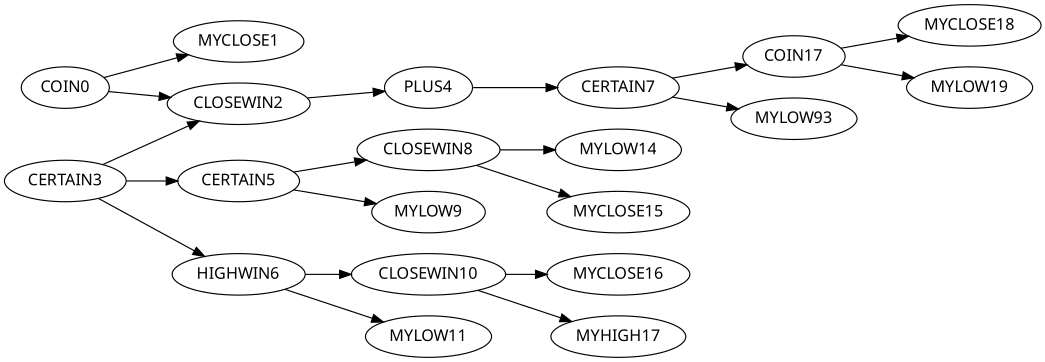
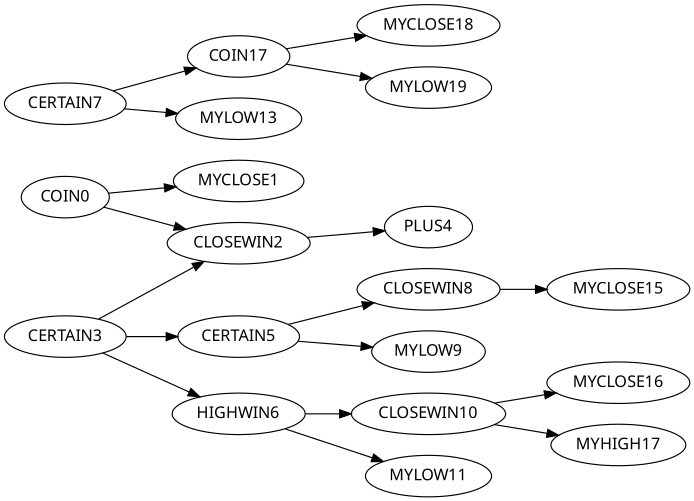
  digraph {
    fontname="Noto Sans"
    rankdir=LR
    node [fontname="Noto Sans"]
    edge [fontname="Noto Sans"]
    COIN0
    MYCLOSE1
    CLOSEWIN2
    PLUS4
    CERTAIN3
    CERTAIN5
    HIGHWIN6
    CERTAIN7
    CLOSEWIN8
    MYLOW9
    CLOSEWIN10
    MYLOW11
    n13 [label=COIN17]
-   MYLOW13 [label=MYLOW93]
-   MYLOW14
+   MYLOW13
    MYCLOSE15
    MYCLOSE16
    MYHIGH17
    MYCLOSE18
    MYLOW19
    COIN0 -> MYCLOSE1
    COIN0 -> CLOSEWIN2
    CLOSEWIN2 -> PLUS4
-   PLUS4 -> CERTAIN7
    CERTAIN3 -> CLOSEWIN2
    CERTAIN3 -> CERTAIN5
    CERTAIN3 -> HIGHWIN6
    CERTAIN5 -> CLOSEWIN8
    CERTAIN5 -> MYLOW9
    HIGHWIN6 -> CLOSEWIN10
    HIGHWIN6 -> MYLOW11
    CERTAIN7 -> n13
    CERTAIN7 -> MYLOW13
-   CLOSEWIN8 -> MYLOW14
    CLOSEWIN8 -> MYCLOSE15
    CLOSEWIN10 -> MYCLOSE16
    CLOSEWIN10 -> MYHIGH17
    n13 -> MYCLOSE18
    n13 -> MYLOW19
  }
